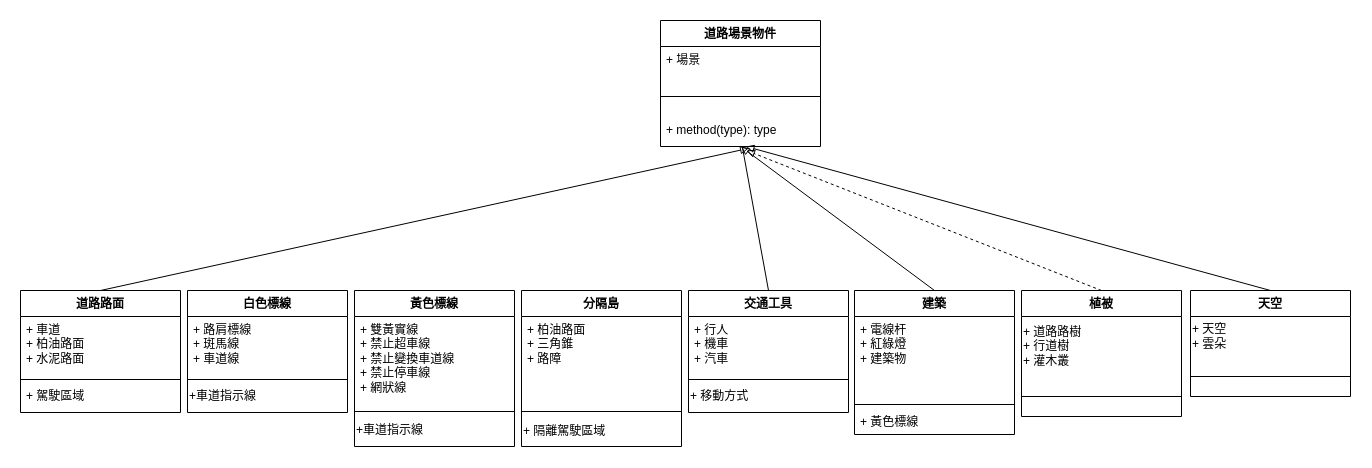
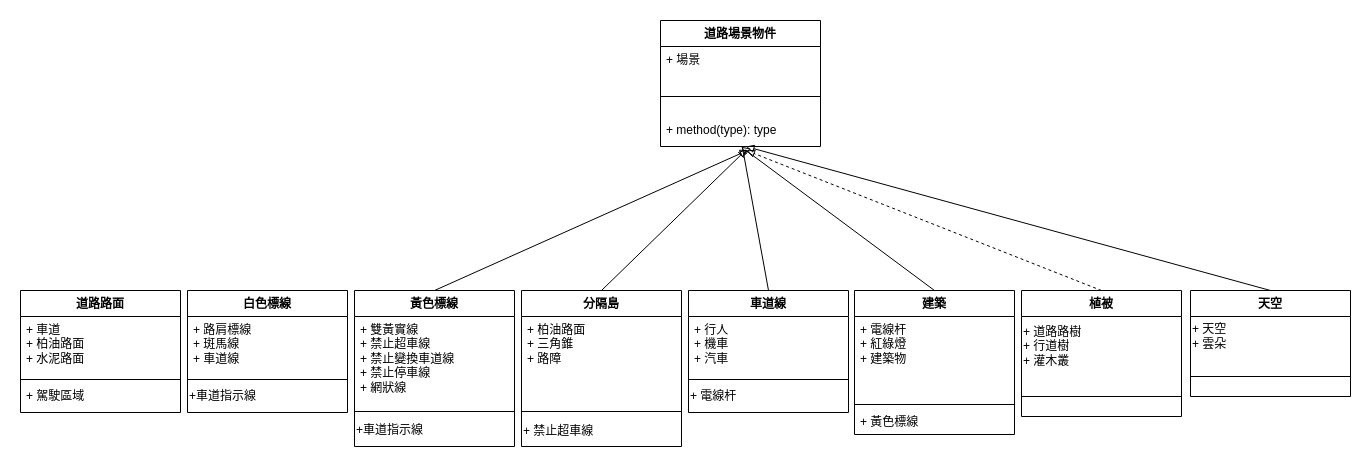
  <mxCell id="0" />
  <mxCell id="1" parent="0" />
  <mxCell id="2" value="道路場景物件" style="swimlane;fontStyle=1;align=center;verticalAlign=top;childLayout=stackLayout;horizontal=1;startSize=26;horizontalStack=0;resizeParent=1;resizeParentMax=0;resizeLast=0;collapsible=1;marginBottom=0;whiteSpace=wrap;html=1;" parent="1" vertex="1"><mxGeometry x="660" y="20" width="160" height="126" as="geometry" /></mxCell>
  <mxCell id="3" value="+ 場景" style="text;strokeColor=none;fillColor=none;align=left;verticalAlign=top;spacingLeft=4;spacingRight=4;overflow=hidden;rotatable=0;points=[[0,0.5],[1,0.5]];portConstraint=eastwest;whiteSpace=wrap;html=1;" parent="2" vertex="1"><mxGeometry y="26" width="160" height="30" as="geometry" /></mxCell>
  <mxCell id="4" value="" style="line;strokeWidth=1;fillColor=none;align=left;verticalAlign=middle;spacingTop=-1;spacingLeft=3;spacingRight=3;rotatable=0;labelPosition=right;points=[];portConstraint=eastwest;strokeColor=inherit;" parent="2" vertex="1"><mxGeometry y="56" width="160" height="40" as="geometry" /></mxCell>
  <mxCell id="5" value="+ method(type): type" style="text;strokeColor=none;fillColor=none;align=left;verticalAlign=top;spacingLeft=4;spacingRight=4;overflow=hidden;rotatable=0;points=[[0,0.5],[1,0.5]];portConstraint=eastwest;whiteSpace=wrap;html=1;" parent="2" vertex="1"><mxGeometry y="96" width="160" height="30" as="geometry" /></mxCell>
  <mxCell id="6" value="白色標線&lt;br&gt;" style="swimlane;fontStyle=1;align=center;verticalAlign=top;childLayout=stackLayout;horizontal=1;startSize=26;horizontalStack=0;resizeParent=1;resizeParentMax=0;resizeLast=0;collapsible=1;marginBottom=0;whiteSpace=wrap;html=1;" parent="1" vertex="1"><mxGeometry x="187" y="290" width="160" height="122" as="geometry" /></mxCell>
  <mxCell id="7" value="+ 路肩標線&lt;br&gt;+ 斑馬線&lt;br&gt;+ 車道線" style="text;strokeColor=none;fillColor=none;align=left;verticalAlign=top;spacingLeft=4;spacingRight=4;overflow=hidden;rotatable=0;points=[[0,0.5],[1,0.5]];portConstraint=eastwest;whiteSpace=wrap;html=1;" parent="6" vertex="1"><mxGeometry y="26" width="160" height="60" as="geometry" /></mxCell>
  <mxCell id="8" value="" style="line;strokeWidth=1;fillColor=none;align=left;verticalAlign=middle;spacingTop=-1;spacingLeft=3;spacingRight=3;rotatable=0;labelPosition=right;points=[];portConstraint=eastwest;strokeColor=inherit;" parent="6" vertex="1"><mxGeometry y="86" width="160" height="6" as="geometry" /></mxCell>
  <mxCell id="9" value="+車道指示線" style="text;html=1;align=left;verticalAlign=top;resizable=0;points=[];autosize=1;strokeColor=none;fillColor=none;horizontal=1;" vertex="1" parent="6"><mxGeometry y="92" width="160" height="30" as="geometry" /></mxCell>
- <mxCell id="10" style="rounded=0;orthogonalLoop=1;jettySize=auto;html=1;exitX=0.5;exitY=0;exitDx=0;exitDy=0;entryX=0.551;entryY=1.062;entryDx=0;entryDy=0;entryPerimeter=0;endArrow=block;endFill=0;" edge="1" parent="1" source="11" target="5"><mxGeometry relative="1" as="geometry"><mxPoint x="190" y="230" as="targetPoint" /></mxGeometry></mxCell>
  <mxCell id="11" value="道路路面" style="swimlane;fontStyle=1;align=center;verticalAlign=top;childLayout=stackLayout;horizontal=1;startSize=26;horizontalStack=0;resizeParent=1;resizeParentMax=0;resizeLast=0;collapsible=1;marginBottom=0;whiteSpace=wrap;html=1;" parent="1" vertex="1"><mxGeometry x="20" y="290" width="160" height="122" as="geometry" /></mxCell>
  <mxCell id="12" value="+ 車道&lt;br&gt;+ 柏油路面&lt;br&gt;+ 水泥路面&lt;br&gt;" style="text;strokeColor=none;fillColor=none;align=left;verticalAlign=top;spacingLeft=4;spacingRight=4;overflow=hidden;rotatable=0;points=[[0,0.5],[1,0.5]];portConstraint=eastwest;whiteSpace=wrap;html=1;" parent="11" vertex="1"><mxGeometry y="26" width="160" height="60" as="geometry" /></mxCell>
  <mxCell id="13" value="" style="line;strokeWidth=1;fillColor=none;align=left;verticalAlign=middle;spacingTop=-1;spacingLeft=3;spacingRight=3;rotatable=0;labelPosition=right;points=[];portConstraint=eastwest;strokeColor=inherit;" parent="11" vertex="1"><mxGeometry y="86" width="160" height="6" as="geometry" /></mxCell>
  <mxCell id="14" value="+ 駕駛區域" style="text;strokeColor=none;fillColor=none;align=left;verticalAlign=top;spacingLeft=4;spacingRight=4;overflow=hidden;rotatable=0;points=[[0,0.5],[1,0.5]];portConstraint=eastwest;whiteSpace=wrap;html=1;" parent="11" vertex="1"><mxGeometry y="92" width="160" height="30" as="geometry" /></mxCell>
+ <mxCell id="15" style="rounded=0;orthogonalLoop=1;jettySize=auto;html=1;exitX=0.5;exitY=0;exitDx=0;exitDy=0;endArrow=block;endFill=0;entryX=0.549;entryY=1.119;entryDx=0;entryDy=0;entryPerimeter=0;" edge="1" parent="1" source="16" target="5"><mxGeometry relative="1" as="geometry"><mxPoint x="410" y="160" as="targetPoint" /></mxGeometry></mxCell>
  <mxCell id="16" value="黃色標線" style="swimlane;fontStyle=1;align=center;verticalAlign=top;childLayout=stackLayout;horizontal=1;startSize=26;horizontalStack=0;resizeParent=1;resizeParentMax=0;resizeLast=0;collapsible=1;marginBottom=0;whiteSpace=wrap;html=1;" parent="1" vertex="1"><mxGeometry x="354" y="290" width="160" height="156" as="geometry" /></mxCell>
  <mxCell id="17" value="+&amp;nbsp;雙黃實線&lt;br&gt;+&amp;nbsp;禁止超車線&lt;br&gt;+&amp;nbsp;禁止變換車道線&lt;br&gt;+&amp;nbsp;禁止停車線&lt;br&gt;+&amp;nbsp;網狀線" style="text;strokeColor=none;fillColor=none;align=left;verticalAlign=top;spacingLeft=4;spacingRight=4;overflow=hidden;rotatable=0;points=[[0,0.5],[1,0.5]];portConstraint=eastwest;whiteSpace=wrap;html=1;" parent="16" vertex="1"><mxGeometry y="26" width="160" height="90" as="geometry" /></mxCell>
  <mxCell id="18" value="" style="line;strokeWidth=1;fillColor=none;align=left;verticalAlign=middle;spacingTop=-1;spacingLeft=3;spacingRight=3;rotatable=0;labelPosition=right;points=[];portConstraint=eastwest;strokeColor=inherit;" parent="16" vertex="1"><mxGeometry y="116" width="160" height="10" as="geometry" /></mxCell>
  <mxCell id="19" value="+車道指示線" style="text;html=1;align=left;verticalAlign=top;resizable=0;points=[];autosize=1;strokeColor=none;fillColor=none;horizontal=1;" vertex="1" parent="16"><mxGeometry y="126" width="160" height="30" as="geometry" /></mxCell>
+ <mxCell id="20" style="rounded=0;orthogonalLoop=1;jettySize=auto;html=1;exitX=0.5;exitY=0;exitDx=0;exitDy=0;endArrow=block;endFill=0;entryX=0.539;entryY=1.093;entryDx=0;entryDy=0;entryPerimeter=0;" edge="1" parent="1" source="21" target="5"><mxGeometry relative="1" as="geometry"><mxPoint x="410" y="160" as="targetPoint" /></mxGeometry></mxCell>
  <mxCell id="21" value="分隔島" style="swimlane;fontStyle=1;align=center;verticalAlign=top;childLayout=stackLayout;horizontal=1;startSize=26;horizontalStack=0;resizeParent=1;resizeParentMax=0;resizeLast=0;collapsible=1;marginBottom=0;whiteSpace=wrap;html=1;" parent="1" vertex="1"><mxGeometry x="521" y="290" width="160" height="156" as="geometry" /></mxCell>
  <mxCell id="22" value="+ 柏油路面&lt;br&gt;+ 三角錐&lt;br&gt;+ 路障" style="text;strokeColor=none;fillColor=none;align=left;verticalAlign=top;spacingLeft=4;spacingRight=4;overflow=hidden;rotatable=0;points=[[0,0.5],[1,0.5]];portConstraint=eastwest;whiteSpace=wrap;html=1;" parent="21" vertex="1"><mxGeometry y="26" width="160" height="90" as="geometry" /></mxCell>
  <mxCell id="23" value="" style="line;strokeWidth=1;fillColor=none;align=left;verticalAlign=middle;spacingTop=-1;spacingLeft=3;spacingRight=3;rotatable=0;labelPosition=right;points=[];portConstraint=eastwest;strokeColor=inherit;" parent="21" vertex="1"><mxGeometry y="116" width="160" height="10" as="geometry" /></mxCell>
- <mxCell id="24" value="+ 隔離駕駛區域" style="text;html=1;align=left;verticalAlign=middle;resizable=0;points=[];autosize=1;strokeColor=none;fillColor=none;" vertex="1" parent="21"><mxGeometry y="126" width="160" height="30" as="geometry" /></mxCell>
- <mxCell id="25" value="交通工具" style="swimlane;fontStyle=1;align=center;verticalAlign=top;childLayout=stackLayout;horizontal=1;startSize=26;horizontalStack=0;resizeParent=1;resizeParentMax=0;resizeLast=0;collapsible=1;marginBottom=0;whiteSpace=wrap;html=1;" parent="1" vertex="1"><mxGeometry x="688" y="290" width="160" height="122" as="geometry" /></mxCell>
+ <mxCell id="24" value="+ 禁止超車線" style="text;html=1;align=left;verticalAlign=middle;resizable=0;points=[];autosize=1;strokeColor=none;fillColor=none;" vertex="1" parent="21"><mxGeometry y="126" width="160" height="30" as="geometry" /></mxCell>
+ <mxCell id="25" value="車道線" style="swimlane;fontStyle=1;align=center;verticalAlign=top;childLayout=stackLayout;horizontal=1;startSize=26;horizontalStack=0;resizeParent=1;resizeParentMax=0;resizeLast=0;collapsible=1;marginBottom=0;whiteSpace=wrap;html=1;" parent="1" vertex="1"><mxGeometry x="688" y="290" width="160" height="122" as="geometry" /></mxCell>
  <mxCell id="26" value="+ 行人&lt;br&gt;+ 機車&lt;br&gt;+ 汽車&lt;br&gt;" style="text;strokeColor=none;fillColor=none;align=left;verticalAlign=top;spacingLeft=4;spacingRight=4;overflow=hidden;rotatable=0;points=[[0,0.5],[1,0.5]];portConstraint=eastwest;whiteSpace=wrap;html=1;" parent="25" vertex="1"><mxGeometry y="26" width="160" height="60" as="geometry" /></mxCell>
  <mxCell id="27" value="" style="line;strokeWidth=1;fillColor=none;align=left;verticalAlign=middle;spacingTop=-1;spacingLeft=3;spacingRight=3;rotatable=0;labelPosition=right;points=[];portConstraint=eastwest;strokeColor=inherit;" parent="25" vertex="1"><mxGeometry y="86" width="160" height="6" as="geometry" /></mxCell>
- <mxCell id="28" value="+ 移動方式" style="text;html=1;align=left;verticalAlign=top;resizable=0;points=[];autosize=1;strokeColor=none;fillColor=none;" vertex="1" parent="25"><mxGeometry y="92" width="160" height="30" as="geometry" /></mxCell>
+ <mxCell id="28" value="+ 電線杆" style="text;html=1;align=left;verticalAlign=top;resizable=0;points=[];autosize=1;strokeColor=none;fillColor=none;" vertex="1" parent="25"><mxGeometry y="92" width="160" height="30" as="geometry" /></mxCell>
  <mxCell id="29" value="植被" style="swimlane;fontStyle=1;align=center;verticalAlign=top;childLayout=stackLayout;horizontal=1;startSize=26;horizontalStack=0;resizeParent=1;resizeParentMax=0;resizeLast=0;collapsible=1;marginBottom=0;whiteSpace=wrap;html=1;" parent="1" vertex="1"><mxGeometry x="1021" y="290" width="160" height="126" as="geometry" /></mxCell>
  <mxCell id="30" value="+ 道路路樹&lt;br&gt;+ 行道樹&lt;br&gt;+ 灌木叢" style="text;html=1;align=left;verticalAlign=middle;resizable=0;points=[];autosize=1;strokeColor=none;fillColor=none;" vertex="1" parent="29"><mxGeometry y="26" width="160" height="60" as="geometry" /></mxCell>
  <mxCell id="31" value="" style="line;strokeWidth=1;fillColor=none;align=left;verticalAlign=middle;spacingTop=-1;spacingLeft=3;spacingRight=3;rotatable=0;labelPosition=right;points=[];portConstraint=eastwest;strokeColor=inherit;" parent="29" vertex="1"><mxGeometry y="86" width="160" height="40" as="geometry" /></mxCell>
  <mxCell id="32" style="rounded=0;orthogonalLoop=1;jettySize=auto;html=1;exitX=0.5;exitY=0;exitDx=0;exitDy=0;endArrow=block;endFill=0;entryX=0.534;entryY=1;entryDx=0;entryDy=0;entryPerimeter=0;" edge="1" parent="1" source="33" target="5"><mxGeometry relative="1" as="geometry"><mxPoint x="408.413" y="160" as="targetPoint" /></mxGeometry></mxCell>
  <mxCell id="33" value="天空" style="swimlane;fontStyle=1;align=center;verticalAlign=top;childLayout=stackLayout;horizontal=1;startSize=26;horizontalStack=0;resizeParent=1;resizeParentMax=0;resizeLast=0;collapsible=1;marginBottom=0;whiteSpace=wrap;html=1;" parent="1" vertex="1"><mxGeometry x="1190" y="290" width="160" height="106" as="geometry" /></mxCell>
  <mxCell id="34" value="+ 天空&lt;br&gt;+ 雲朵" style="text;html=1;align=left;verticalAlign=middle;resizable=0;points=[];autosize=1;strokeColor=none;fillColor=none;" vertex="1" parent="33"><mxGeometry y="26" width="160" height="40" as="geometry" /></mxCell>
  <mxCell id="35" value="" style="line;strokeWidth=1;fillColor=none;align=left;verticalAlign=middle;spacingTop=-1;spacingLeft=3;spacingRight=3;rotatable=0;labelPosition=right;points=[];portConstraint=eastwest;strokeColor=inherit;" parent="33" vertex="1"><mxGeometry y="66" width="160" height="40" as="geometry" /></mxCell>
  <mxCell id="36" value="建築" style="swimlane;fontStyle=1;align=center;verticalAlign=top;childLayout=stackLayout;horizontal=1;startSize=26;horizontalStack=0;resizeParent=1;resizeParentMax=0;resizeLast=0;collapsible=1;marginBottom=0;whiteSpace=wrap;html=1;" vertex="1" parent="1"><mxGeometry x="854" y="290" width="160" height="144" as="geometry" /></mxCell>
  <mxCell id="37" value="+ 電線杆&lt;br&gt;+ 紅綠燈&lt;br&gt;+ 建築物" style="text;strokeColor=none;fillColor=none;align=left;verticalAlign=top;spacingLeft=4;spacingRight=4;overflow=hidden;rotatable=0;points=[[0,0.5],[1,0.5]];portConstraint=eastwest;whiteSpace=wrap;html=1;" vertex="1" parent="36"><mxGeometry y="26" width="160" height="84" as="geometry" /></mxCell>
  <mxCell id="38" value="" style="line;strokeWidth=1;fillColor=none;align=left;verticalAlign=middle;spacingTop=-1;spacingLeft=3;spacingRight=3;rotatable=0;labelPosition=right;points=[];portConstraint=eastwest;strokeColor=inherit;" vertex="1" parent="36"><mxGeometry y="110" width="160" height="8" as="geometry" /></mxCell>
  <mxCell id="39" value="+ 黃色標線&amp;nbsp;&lt;br&gt;" style="text;strokeColor=none;fillColor=none;align=left;verticalAlign=top;spacingLeft=4;spacingRight=4;overflow=hidden;rotatable=0;points=[[0,0.5],[1,0.5]];portConstraint=eastwest;whiteSpace=wrap;html=1;" vertex="1" parent="36"><mxGeometry y="118" width="160" height="26" as="geometry" /></mxCell>
  <mxCell id="40" style="rounded=0;orthogonalLoop=1;jettySize=auto;html=1;exitX=0.5;exitY=0;exitDx=0;exitDy=0;entryX=0.511;entryY=0.996;entryDx=0;entryDy=0;entryPerimeter=0;endArrow=none;endFill=0;" edge="1" parent="1" source="25" target="5"><mxGeometry relative="1" as="geometry" /></mxCell>
  <mxCell id="41" style="rounded=0;orthogonalLoop=1;jettySize=auto;html=1;exitX=0.5;exitY=0;exitDx=0;exitDy=0;entryX=0.504;entryY=1.009;entryDx=0;entryDy=0;entryPerimeter=0;endArrow=block;endFill=0;" edge="1" parent="1" source="36" target="5"><mxGeometry relative="1" as="geometry" /></mxCell>
  <mxCell id="42" style="rounded=0;orthogonalLoop=1;jettySize=auto;html=1;exitX=0.5;exitY=0;exitDx=0;exitDy=0;entryX=0.537;entryY=1.133;entryDx=0;entryDy=0;entryPerimeter=0;endArrow=block;endFill=0;dashed=1;" edge="1" parent="1" source="29" target="5"><mxGeometry relative="1" as="geometry" /></mxCell>
